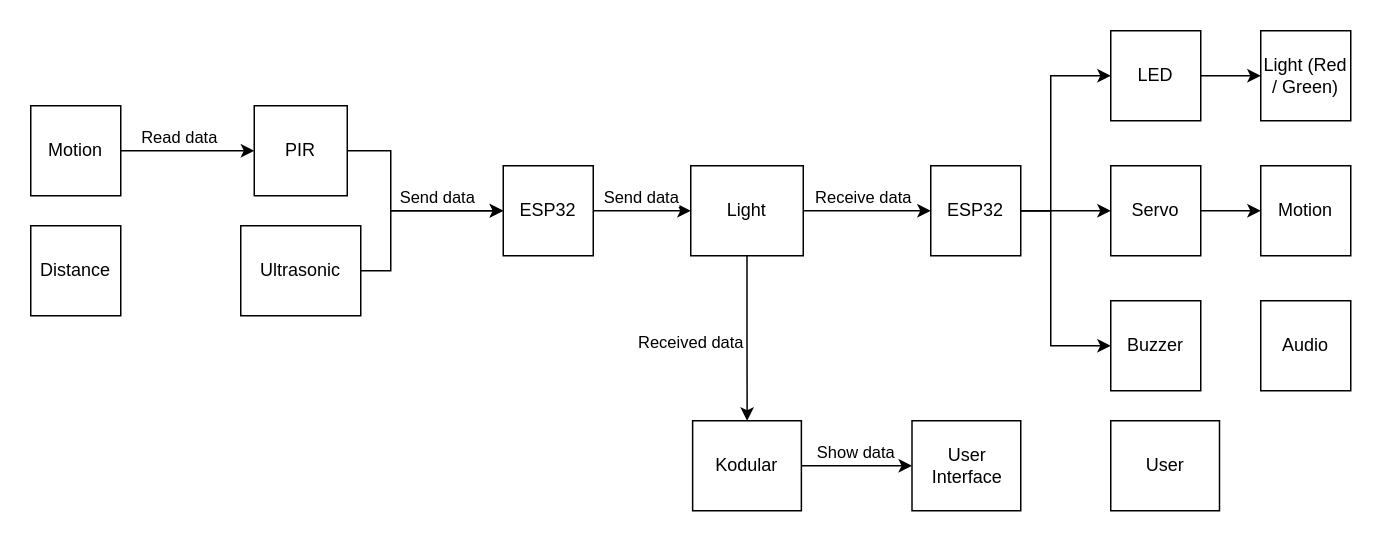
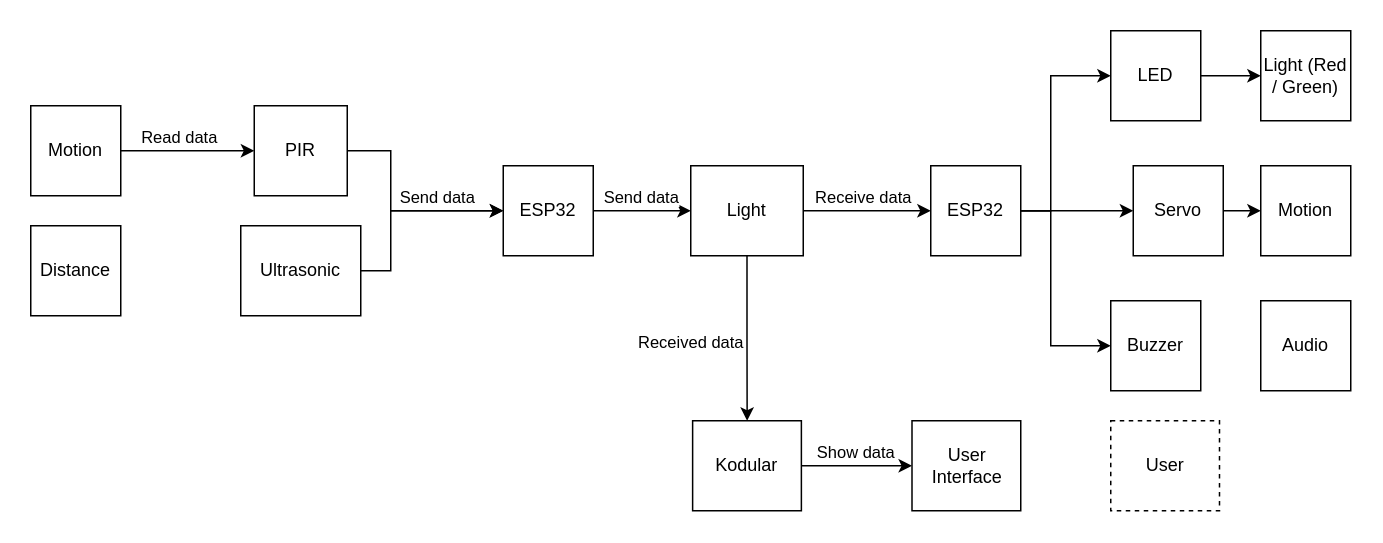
  <mxCell id="0" />
  <mxCell id="1" parent="0" />
  <mxCell id="2" style="edgeStyle=orthogonalEdgeStyle;rounded=0;orthogonalLoop=1;jettySize=auto;html=1;exitX=1;exitY=0.5;exitDx=0;exitDy=0;entryX=0;entryY=0.5;entryDx=0;entryDy=0;" edge="1" parent="1" source="4" target="21"><mxGeometry relative="1" as="geometry"><mxPoint x="180" y="140" as="targetPoint" /><Array as="points"><mxPoint x="150" y="100" /><mxPoint x="150" y="100" /></Array></mxGeometry></mxCell>
  <mxCell id="3" value="Read data" style="edgeLabel;html=1;align=center;verticalAlign=middle;resizable=0;points=[];" vertex="1" connectable="0" parent="2"><mxGeometry x="0.164" y="-1" relative="1" as="geometry"><mxPoint x="-14" y="-11" as="offset" /></mxGeometry></mxCell>
  <mxCell id="4" value="Motion" style="rounded=0;whiteSpace=wrap;html=1;" vertex="1" parent="1"><mxGeometry x="20" y="70" width="60" height="60" as="geometry" /></mxCell>
  <mxCell id="5" value="Distance" style="rounded=0;whiteSpace=wrap;html=1;" vertex="1" parent="1"><mxGeometry x="20" y="150" width="60" height="60" as="geometry" /></mxCell>
  <mxCell id="6" value="" style="edgeStyle=orthogonalEdgeStyle;rounded=0;orthogonalLoop=1;jettySize=auto;html=1;exitX=1;exitY=0.5;exitDx=0;exitDy=0;" edge="1" parent="1" source="22" target="10"><mxGeometry relative="1" as="geometry"><mxPoint x="270" y="140" as="sourcePoint" /><Array as="points"><mxPoint x="260" y="180" /><mxPoint x="260" y="140" /></Array></mxGeometry></mxCell>
  <mxCell id="7" value="Send data" style="edgeLabel;html=1;align=center;verticalAlign=middle;resizable=0;points=[];" vertex="1" connectable="0" parent="6"><mxGeometry x="-0.083" y="3" relative="1" as="geometry"><mxPoint x="28" y="-7" as="offset" /></mxGeometry></mxCell>
  <mxCell id="8" value="" style="edgeStyle=orthogonalEdgeStyle;rounded=0;orthogonalLoop=1;jettySize=auto;html=1;" edge="1" parent="1" source="10" target="15"><mxGeometry relative="1" as="geometry" /></mxCell>
  <mxCell id="9" value="Send data" style="edgeLabel;html=1;align=center;verticalAlign=middle;resizable=0;points=[];" vertex="1" connectable="0" parent="8"><mxGeometry x="0.302" y="2" relative="1" as="geometry"><mxPoint x="-11" y="-8" as="offset" /></mxGeometry></mxCell>
  <mxCell id="10" value="ESP32" style="rounded=0;whiteSpace=wrap;html=1;" vertex="1" parent="1"><mxGeometry x="335" y="110" width="60" height="60" as="geometry" /></mxCell>
  <mxCell id="11" value="" style="edgeStyle=orthogonalEdgeStyle;rounded=0;orthogonalLoop=1;jettySize=auto;html=1;" edge="1" parent="1" source="15" target="19"><mxGeometry relative="1" as="geometry" /></mxCell>
  <mxCell id="12" value="Receive data" style="edgeLabel;html=1;align=center;verticalAlign=middle;resizable=0;points=[];" vertex="1" connectable="0" parent="11"><mxGeometry x="-0.083" relative="1" as="geometry"><mxPoint y="-10" as="offset" /></mxGeometry></mxCell>
  <mxCell id="13" value="" style="edgeStyle=orthogonalEdgeStyle;rounded=0;orthogonalLoop=1;jettySize=auto;html=1;" edge="1" parent="1" source="15" target="25"><mxGeometry relative="1" as="geometry" /></mxCell>
  <mxCell id="14" value="Received data" style="edgeLabel;html=1;align=center;verticalAlign=middle;resizable=0;points=[];" vertex="1" connectable="0" parent="13"><mxGeometry x="-0.091" y="-1" relative="1" as="geometry"><mxPoint x="-37" y="7" as="offset" /></mxGeometry></mxCell>
  <mxCell id="15" value="Light" style="rounded=0;whiteSpace=wrap;html=1;" vertex="1" parent="1"><mxGeometry x="460" y="110" width="75" height="60" as="geometry" /></mxCell>
  <mxCell id="16" value="" style="edgeStyle=orthogonalEdgeStyle;rounded=0;orthogonalLoop=1;jettySize=auto;html=1;" edge="1" parent="1" source="19" target="30"><mxGeometry relative="1" as="geometry" /></mxCell>
  <mxCell id="17" style="edgeStyle=orthogonalEdgeStyle;rounded=0;orthogonalLoop=1;jettySize=auto;html=1;exitX=1;exitY=0.5;exitDx=0;exitDy=0;entryX=0;entryY=0.5;entryDx=0;entryDy=0;" edge="1" parent="1" source="19" target="28"><mxGeometry relative="1" as="geometry"><Array as="points"><mxPoint x="700" y="140" /><mxPoint x="700" y="50" /></Array></mxGeometry></mxCell>
  <mxCell id="18" style="edgeStyle=orthogonalEdgeStyle;rounded=0;orthogonalLoop=1;jettySize=auto;html=1;exitX=1;exitY=0.5;exitDx=0;exitDy=0;entryX=0;entryY=0.5;entryDx=0;entryDy=0;" edge="1" parent="1" source="19" target="31"><mxGeometry relative="1" as="geometry"><Array as="points"><mxPoint x="700" y="140" /><mxPoint x="700" y="230" /></Array></mxGeometry></mxCell>
  <mxCell id="19" value="ESP32" style="rounded=0;whiteSpace=wrap;html=1;" vertex="1" parent="1"><mxGeometry x="620" y="110" width="60" height="60" as="geometry" /></mxCell>
  <mxCell id="20" style="edgeStyle=orthogonalEdgeStyle;rounded=0;orthogonalLoop=1;jettySize=auto;html=1;exitX=1;exitY=0.5;exitDx=0;exitDy=0;entryX=0;entryY=0.5;entryDx=0;entryDy=0;" edge="1" parent="1" source="21" target="10"><mxGeometry relative="1" as="geometry"><Array as="points"><mxPoint x="260" y="100" /><mxPoint x="260" y="140" /></Array></mxGeometry></mxCell>
  <mxCell id="21" value="PIR" style="rounded=0;whiteSpace=wrap;html=1;" vertex="1" parent="1"><mxGeometry x="169" y="70" width="62" height="60" as="geometry" /></mxCell>
  <mxCell id="22" value="Ultrasonic" style="rounded=0;whiteSpace=wrap;html=1;" vertex="1" parent="1"><mxGeometry x="160" y="150" width="80" height="60" as="geometry" /></mxCell>
  <mxCell id="23" value="" style="edgeStyle=orthogonalEdgeStyle;rounded=0;orthogonalLoop=1;jettySize=auto;html=1;" edge="1" parent="1" source="25" target="26"><mxGeometry relative="1" as="geometry" /></mxCell>
  <mxCell id="24" value="Show data" style="edgeLabel;html=1;align=center;verticalAlign=middle;resizable=0;points=[];" vertex="1" connectable="0" parent="23"><mxGeometry x="-0.152" y="-2" relative="1" as="geometry"><mxPoint x="5" y="-12" as="offset" /></mxGeometry></mxCell>
  <mxCell id="25" value="Kodular" style="rounded=0;whiteSpace=wrap;html=1;" vertex="1" parent="1"><mxGeometry x="461.25" y="280" width="72.5" height="60" as="geometry" /></mxCell>
  <mxCell id="26" value="User Interface" style="rounded=0;whiteSpace=wrap;html=1;" vertex="1" parent="1"><mxGeometry x="607.5" y="280" width="72.5" height="60" as="geometry" /></mxCell>
  <mxCell id="27" value="" style="edgeStyle=orthogonalEdgeStyle;rounded=0;orthogonalLoop=1;jettySize=auto;html=1;" edge="1" parent="1" source="28" target="32"><mxGeometry relative="1" as="geometry" /></mxCell>
  <mxCell id="28" value="LED" style="rounded=0;whiteSpace=wrap;html=1;" vertex="1" parent="1"><mxGeometry x="740" y="20" width="60" height="60" as="geometry" /></mxCell>
  <mxCell id="29" value="" style="edgeStyle=orthogonalEdgeStyle;rounded=0;orthogonalLoop=1;jettySize=auto;html=1;" edge="1" parent="1" source="30" target="33"><mxGeometry relative="1" as="geometry" /></mxCell>
- <mxCell id="30" value="Servo" style="rounded=0;whiteSpace=wrap;html=1;" vertex="1" parent="1"><mxGeometry x="740" y="110" width="60" height="60" as="geometry" /></mxCell>
+ <mxCell id="30" value="Servo" style="rounded=0;whiteSpace=wrap;html=1;" vertex="1" parent="1"><mxGeometry x="755" y="110" width="60" height="60" as="geometry" /></mxCell>
  <mxCell id="31" value="Buzzer" style="rounded=0;whiteSpace=wrap;html=1;" vertex="1" parent="1"><mxGeometry x="740" y="200" width="60" height="60" as="geometry" /></mxCell>
  <mxCell id="32" value="Light (Red / Green)" style="rounded=0;whiteSpace=wrap;html=1;" vertex="1" parent="1"><mxGeometry x="840" y="20" width="60" height="60" as="geometry" /></mxCell>
  <mxCell id="33" value="Motion" style="rounded=0;whiteSpace=wrap;html=1;" vertex="1" parent="1"><mxGeometry x="840" y="110" width="60" height="60" as="geometry" /></mxCell>
  <mxCell id="34" value="Audio" style="rounded=0;whiteSpace=wrap;html=1;" vertex="1" parent="1"><mxGeometry x="840" y="200" width="60" height="60" as="geometry" /></mxCell>
- <mxCell id="35" value="User" style="rounded=0;whiteSpace=wrap;html=1;" vertex="1" parent="1"><mxGeometry x="740" y="280" width="72.5" height="60" as="geometry" /></mxCell>
+ <mxCell id="35" value="User" style="rounded=0;whiteSpace=wrap;html=1;dashed=1;" vertex="1" parent="1"><mxGeometry x="740" y="280" width="72.5" height="60" as="geometry" /></mxCell>
